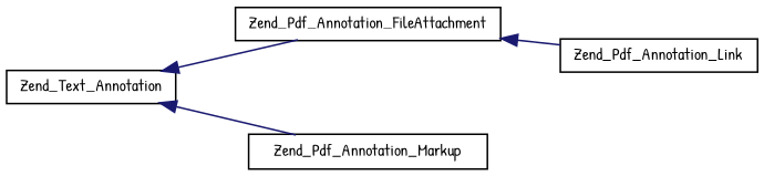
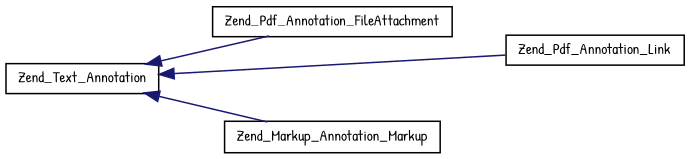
  digraph {
    fontname="Patrick Hand"
    rankdir=LR
    node [color=black fillcolor=white fontname="Patrick Hand" fontsize=10 shape=record style=filled]
    edge [color=midnightblue dir=back fontname="Patrick Hand" fontsize=10 labelfontname=Helvetica labelfontsize=10 style=solid]
    n1 [height=0.2 label=Zend_Text_Annotation width=0.4]
    n2 [height=0.2 label=Zend_Pdf_Annotation_FileAttachment width=0.4]
    n3 [height=0.2 label=Zend_Pdf_Annotation_Link width=0.4]
-   n4 [height=0.2 label=Zend_Pdf_Annotation_Markup width=0.4]
+   n4 [height=0.2 label=Zend_Markup_Annotation_Markup width=0.4]
    n1 -> n2
-   n2 -> n3
+   n1 -> n3
    n1 -> n4
  }
